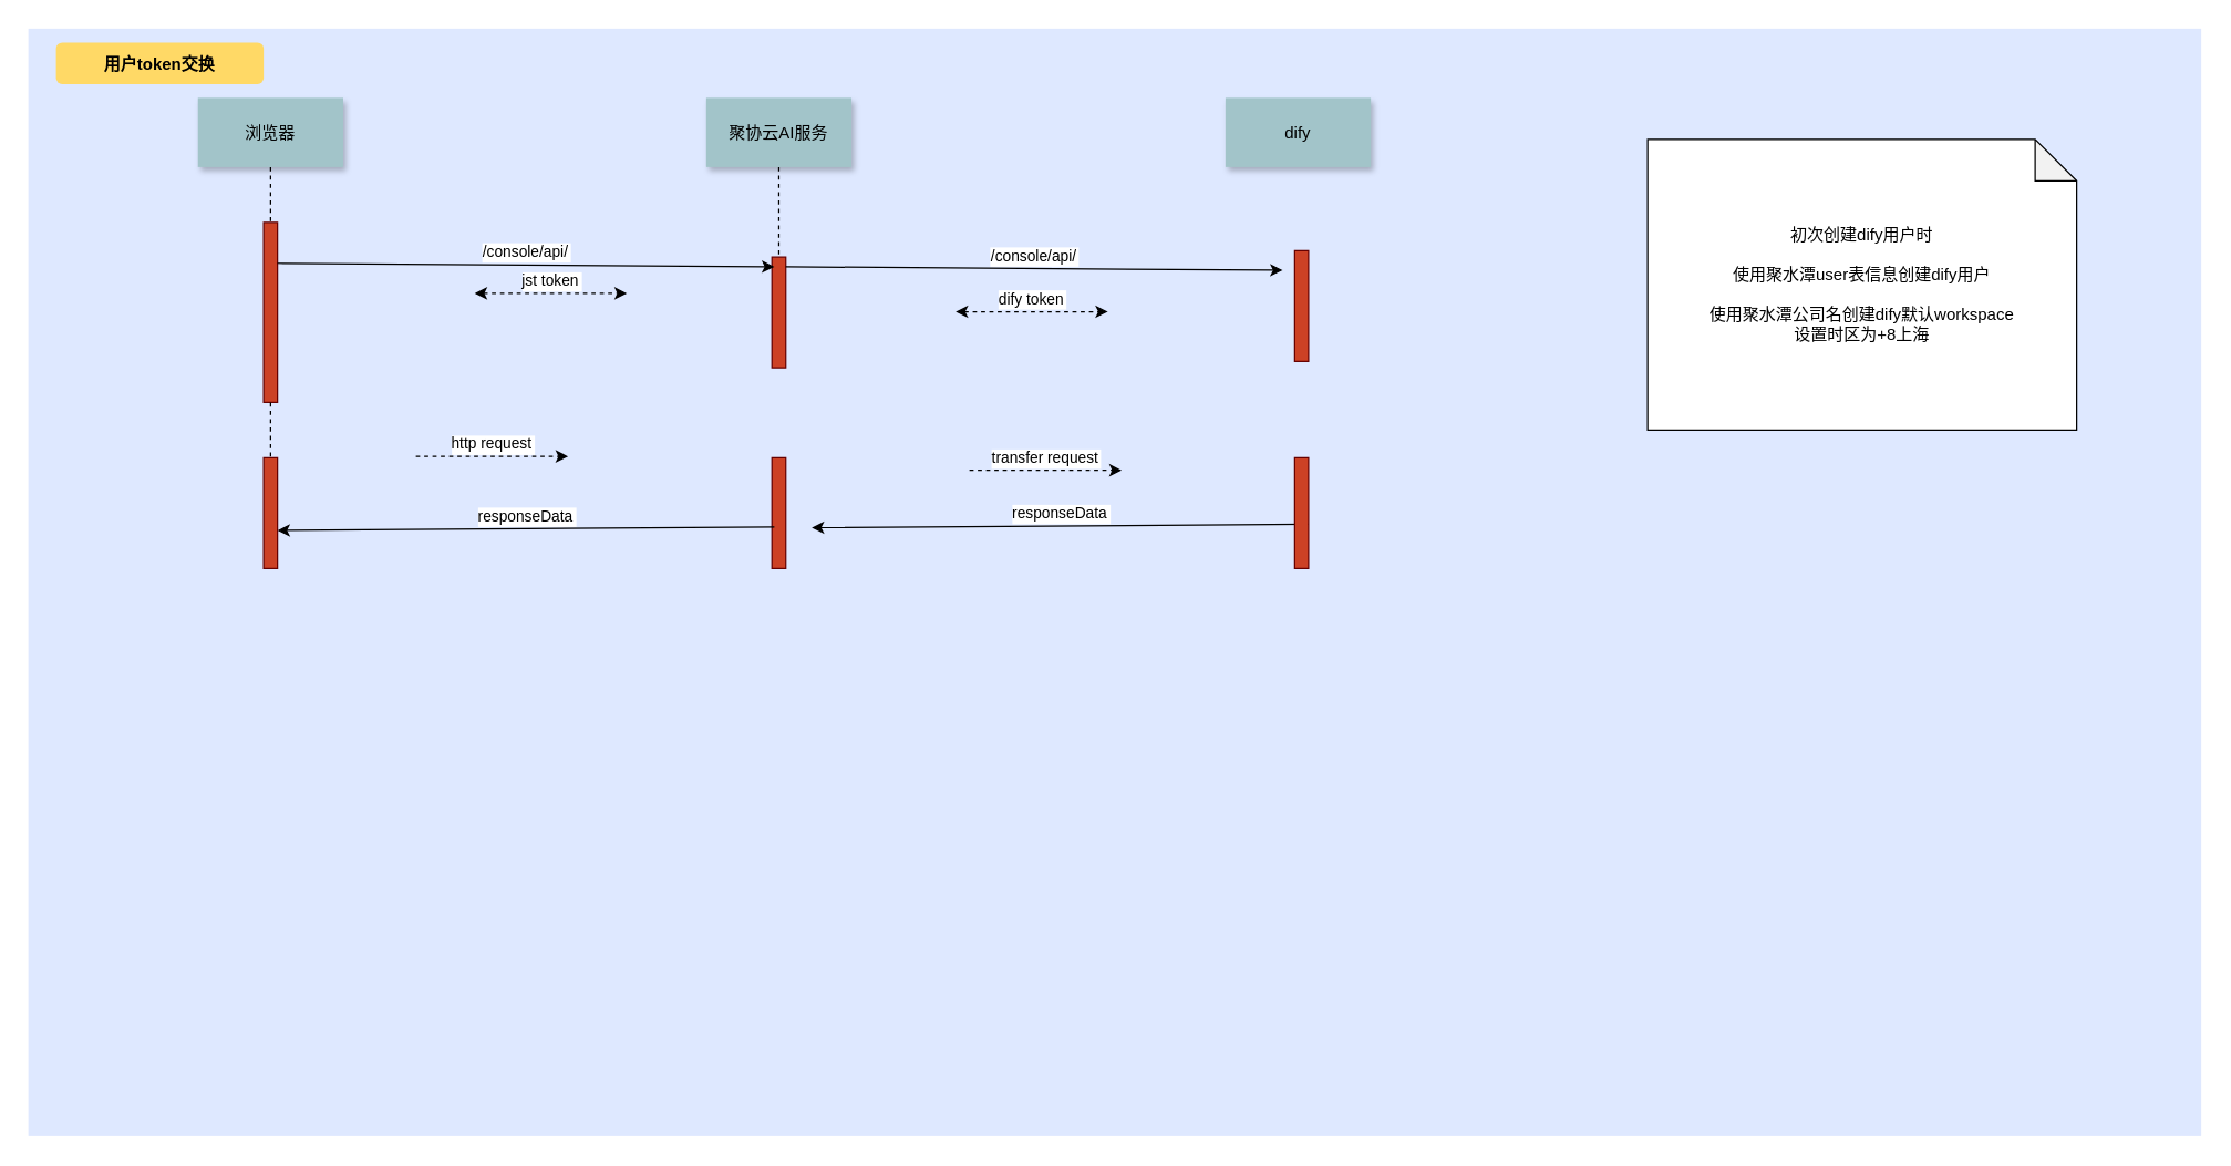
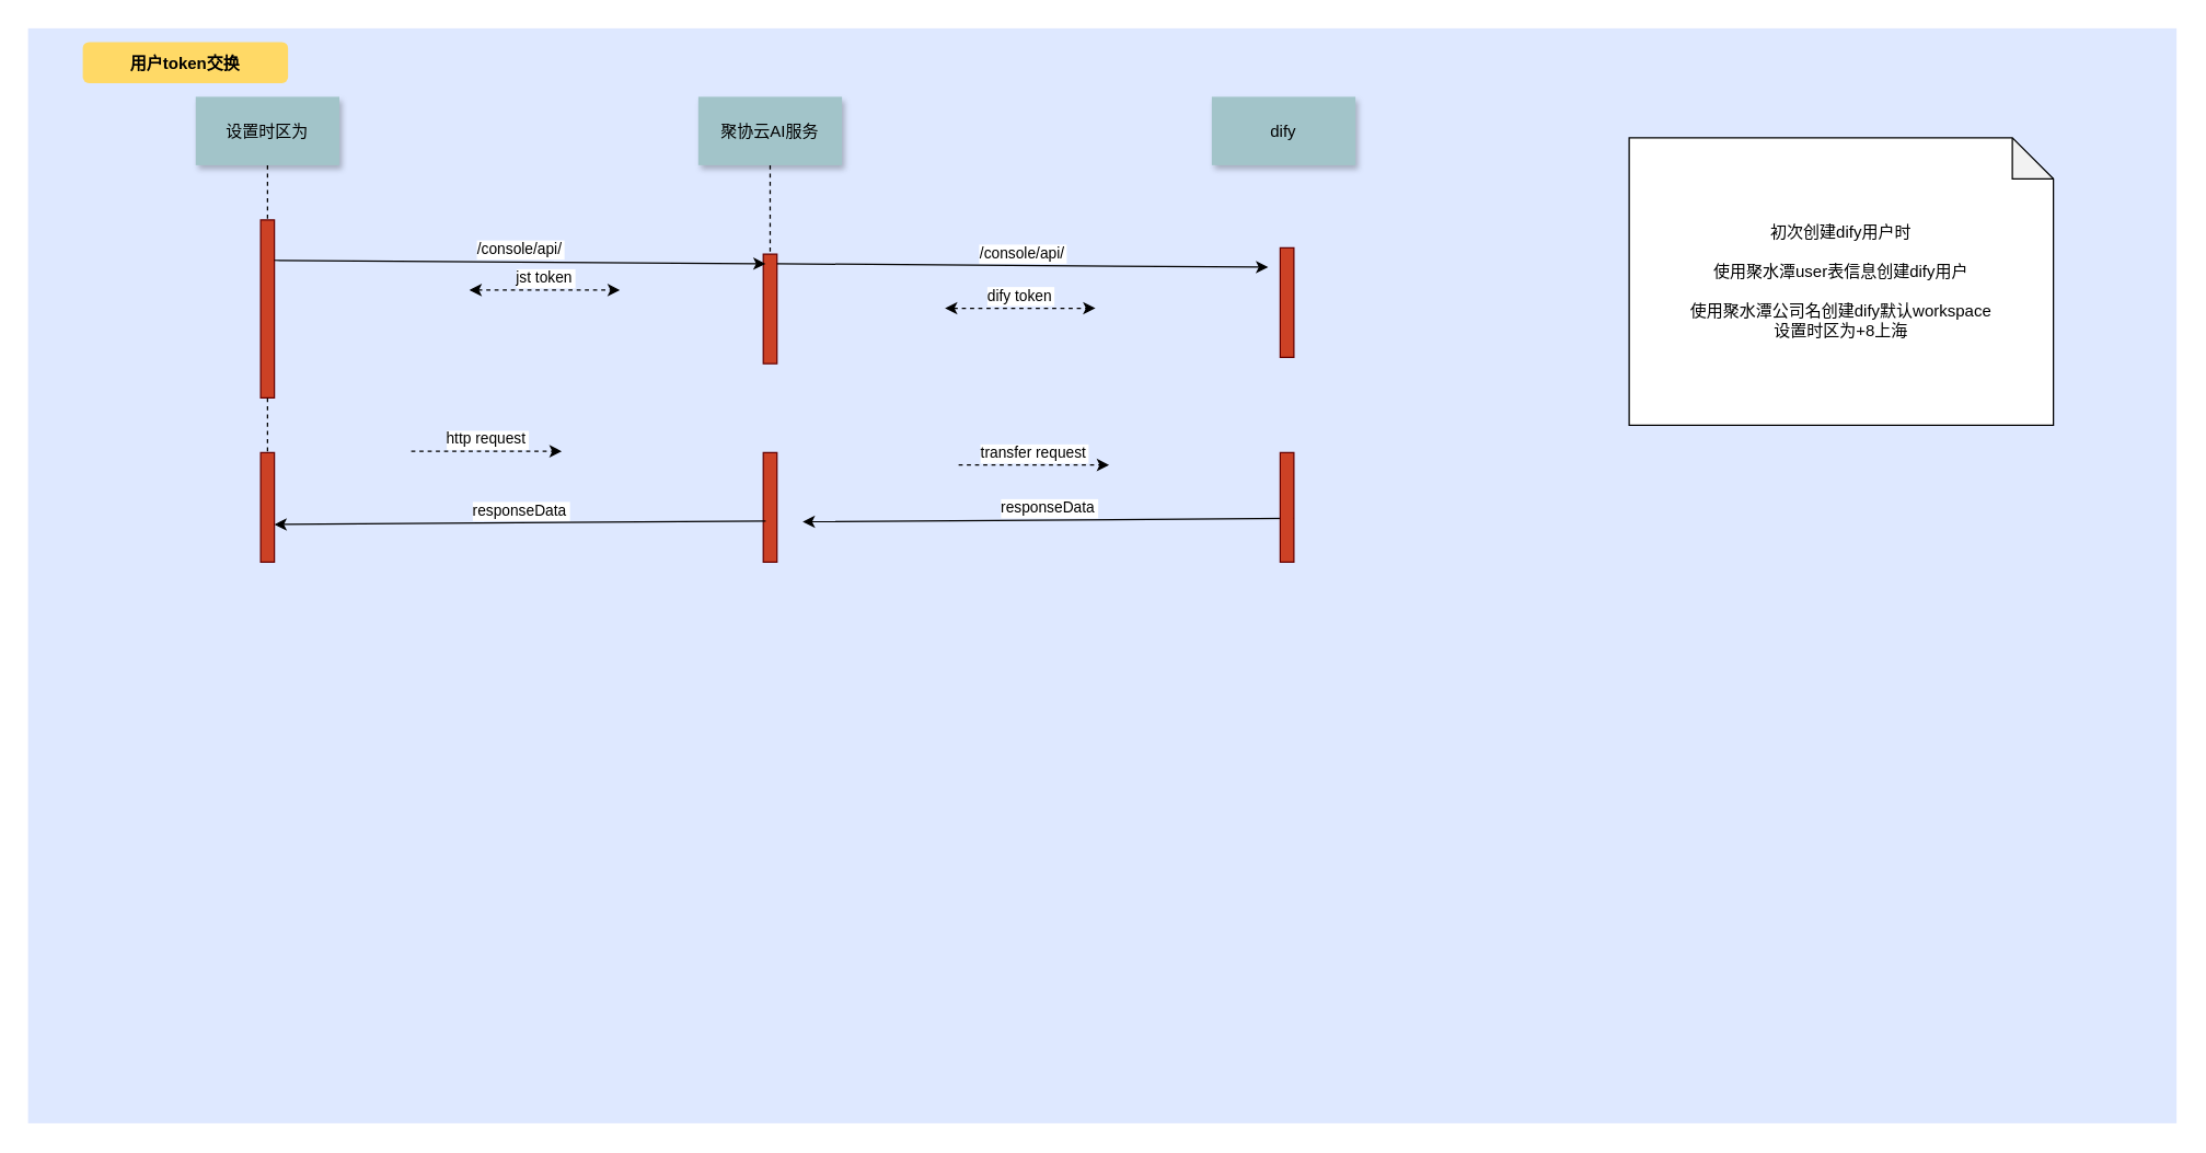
  <mxCell id="0" />
  <mxCell id="1" parent="0" />
  <mxCell id="2" value="" style="fillColor=#DEE8FF;strokeColor=none;flipH=0;" parent="1" vertex="1"><mxGeometry x="20" y="20" width="1570" height="800" as="geometry" /></mxCell>
  <mxCell id="3" value="" style="fillColor=#CC4125;strokeColor=#660000" parent="1" vertex="1"><mxGeometry x="190" y="160" width="10" height="130" as="geometry" /></mxCell>
- <mxCell id="4" value="浏览器" style="shadow=1;fillColor=#A2C4C9;strokeColor=none" parent="1" vertex="1"><mxGeometry x="142.5" y="70" width="105" height="50" as="geometry" /></mxCell>
+ <mxCell id="4" value="设置时区为" style="shadow=1;fillColor=#A2C4C9;strokeColor=none" parent="1" vertex="1"><mxGeometry x="142.5" y="70" width="105" height="50" as="geometry" /></mxCell>
  <mxCell id="5" value="" style="fillColor=#CC4125;strokeColor=#660000" parent="1" vertex="1"><mxGeometry x="557.28" y="185" width="10" height="80" as="geometry" /></mxCell>
  <mxCell id="6" value="聚协云AI服务" style="shadow=1;fillColor=#A2C4C9;strokeColor=none" parent="1" vertex="1"><mxGeometry x="509.78" y="70" width="105" height="50" as="geometry" /></mxCell>
  <mxCell id="7" value="" style="edgeStyle=none;endArrow=none;dashed=1" parent="1" source="6" target="5" edge="1"><mxGeometry x="272.335" y="165" width="100" height="100" as="geometry"><mxPoint x="337.259" y="120" as="sourcePoint" /><mxPoint x="337.576" y="175" as="targetPoint" /></mxGeometry></mxCell>
  <mxCell id="8" value="/console/api/" style="edgeStyle=none;verticalLabelPosition=top;verticalAlign=bottom;entryX=0.172;entryY=0.088;entryDx=0;entryDy=0;entryPerimeter=0;" parent="1" target="5" edge="1"><mxGeometry x="220" y="92" width="100" height="100" as="geometry"><mxPoint x="200" y="189.5" as="sourcePoint" /><mxPoint x="330" y="189.5" as="targetPoint" /></mxGeometry></mxCell>
  <mxCell id="9" value="jst token" style="edgeStyle=none;verticalLabelPosition=top;verticalAlign=bottom;dashed=1;startArrow=classic;startFill=1;" parent="1" edge="1"><mxGeometry x="385.455" y="113.916" width="100" height="100" as="geometry"><mxPoint x="342.5" y="211.206" as="sourcePoint" /><mxPoint x="452.5" y="211.206" as="targetPoint" /></mxGeometry></mxCell>
  <mxCell id="10" value="dify" style="shadow=1;fillColor=#A2C4C9;strokeColor=none" parent="1" vertex="1"><mxGeometry x="885" y="70" width="105" height="50" as="geometry" /></mxCell>
  <mxCell id="11" value="" style="edgeStyle=elbowEdgeStyle;elbow=horizontal;endArrow=none;dashed=1" parent="1" source="4" target="3" edge="1"><mxGeometry x="230.0" y="310" width="100" height="100" as="geometry"><mxPoint x="220" y="420" as="sourcePoint" /><mxPoint x="320" y="320" as="targetPoint" /></mxGeometry></mxCell>
  <mxCell id="12" value="" style="edgeStyle=none;dashed=1;endArrow=none" parent="1" source="3" edge="1"><mxGeometry x="50" y="300" width="100" height="100" as="geometry"><mxPoint x="40" y="410" as="sourcePoint" /><mxPoint x="195" y="370" as="targetPoint" /></mxGeometry></mxCell>
- <mxCell id="13" value="用户token交换" style="rounded=1;fontStyle=1;fillColor=#FFD966;strokeColor=none" parent="1" vertex="1"><mxGeometry x="40" y="30" width="150" height="30" as="geometry" /></mxCell>
+ <mxCell id="13" value="用户token交换" style="rounded=1;fontStyle=1;fillColor=#FFD966;strokeColor=none" parent="1" vertex="1"><mxGeometry x="60" y="30" width="150" height="30" as="geometry" /></mxCell>
  <mxCell id="14" value="" style="fillColor=#CC4125;strokeColor=#660000" parent="1" vertex="1"><mxGeometry x="935" y="180.394" width="10" height="80" as="geometry" /></mxCell>
  <mxCell id="15" value="/console/api/" style="edgeStyle=none;verticalLabelPosition=top;verticalAlign=bottom;entryX=0.172;entryY=0.088;entryDx=0;entryDy=0;entryPerimeter=0;" parent="1" edge="1"><mxGeometry x="220" y="92" width="100" height="100" as="geometry"><mxPoint x="567.28" y="192" as="sourcePoint" /><mxPoint x="926.28" y="194.5" as="targetPoint" /></mxGeometry></mxCell>
  <mxCell id="16" value="dify token" style="edgeStyle=none;verticalLabelPosition=top;verticalAlign=bottom;dashed=1;startArrow=classic;startFill=1;" parent="1" edge="1"><mxGeometry x="385.455" y="113.916" width="100" height="100" as="geometry"><mxPoint x="690" y="224.496" as="sourcePoint" /><mxPoint x="800" y="224.496" as="targetPoint" /></mxGeometry></mxCell>
  <mxCell id="17" value="&lt;div&gt;初次创建dify用户时&lt;/div&gt;&lt;div&gt;&lt;br&gt;&lt;/div&gt;使用聚水潭user表信息创建dify用户&lt;div&gt;&lt;br&gt;&lt;div&gt;使用聚水潭公司名创建dify默认workspace&lt;/div&gt;&lt;/div&gt;&lt;div&gt;设置时区为+8上海&lt;/div&gt;" style="shape=note;whiteSpace=wrap;html=1;backgroundOutline=1;darkOpacity=0.05;" parent="1" vertex="1"><mxGeometry x="1190" y="100" width="310" height="210" as="geometry" /></mxCell>
  <mxCell id="18" value="responseData" style="edgeStyle=none;verticalLabelPosition=top;verticalAlign=bottom;entryX=0.172;entryY=0.088;entryDx=0;entryDy=0;entryPerimeter=0;" parent="1" edge="1"><mxGeometry x="220" y="92" width="100" height="100" as="geometry"><mxPoint x="945" y="378" as="sourcePoint" /><mxPoint x="586" y="380.5" as="targetPoint" /></mxGeometry></mxCell>
  <mxCell id="19" value="" style="fillColor=#CC4125;strokeColor=#660000" parent="1" vertex="1"><mxGeometry x="935" y="330.004" width="10" height="80" as="geometry" /></mxCell>
  <mxCell id="20" value="" style="fillColor=#CC4125;strokeColor=#660000" parent="1" vertex="1"><mxGeometry x="557.28" y="330.004" width="10" height="80" as="geometry" /></mxCell>
  <mxCell id="21" value="responseData" style="edgeStyle=none;verticalLabelPosition=top;verticalAlign=bottom;entryX=0.172;entryY=0.088;entryDx=0;entryDy=0;entryPerimeter=0;" parent="1" edge="1"><mxGeometry x="220" y="92" width="100" height="100" as="geometry"><mxPoint x="559" y="380" as="sourcePoint" /><mxPoint x="200" y="382.5" as="targetPoint" /></mxGeometry></mxCell>
  <mxCell id="22" value="" style="fillColor=#CC4125;strokeColor=#660000" parent="1" vertex="1"><mxGeometry x="190" y="330.004" width="10" height="80" as="geometry" /></mxCell>
  <mxCell id="23" value="http request" style="edgeStyle=none;verticalLabelPosition=top;verticalAlign=bottom;dashed=1;startArrow=none;startFill=0;" parent="1" edge="1"><mxGeometry x="385.455" y="113.916" width="100" height="100" as="geometry"><mxPoint x="300" y="329.006" as="sourcePoint" /><mxPoint x="410" y="329.006" as="targetPoint" /></mxGeometry></mxCell>
  <mxCell id="24" value="transfer request" style="edgeStyle=none;verticalLabelPosition=top;verticalAlign=bottom;dashed=1;startArrow=none;startFill=0;" parent="1" edge="1"><mxGeometry x="385.455" y="113.916" width="100" height="100" as="geometry"><mxPoint x="700" y="339.006" as="sourcePoint" /><mxPoint x="810" y="339.006" as="targetPoint" /></mxGeometry></mxCell>
